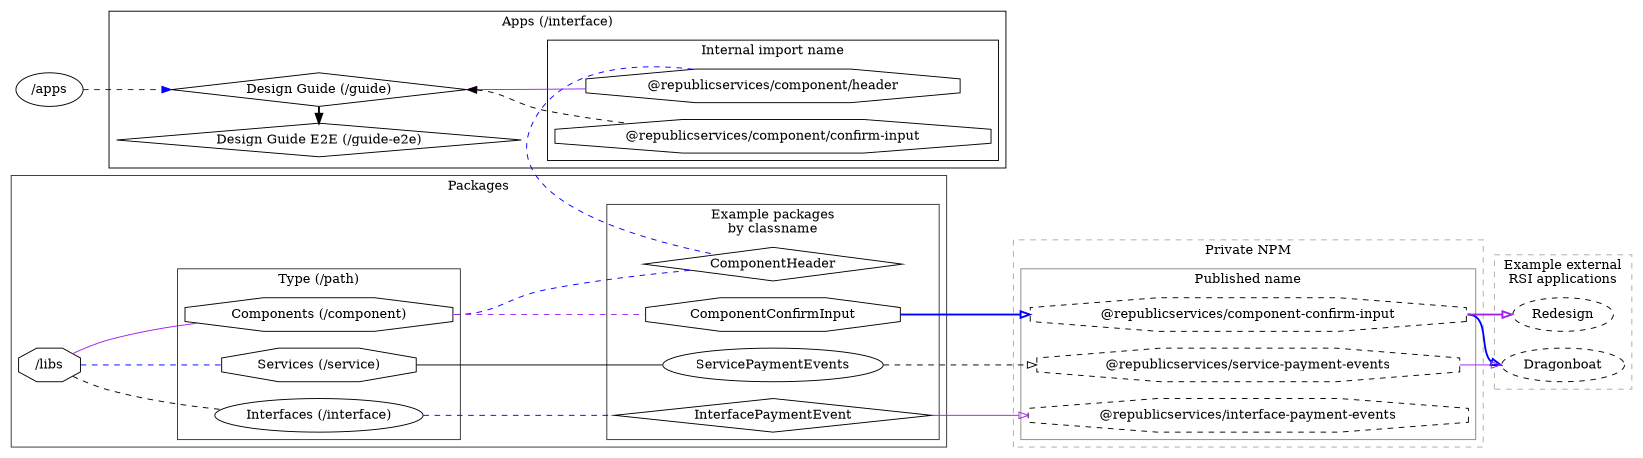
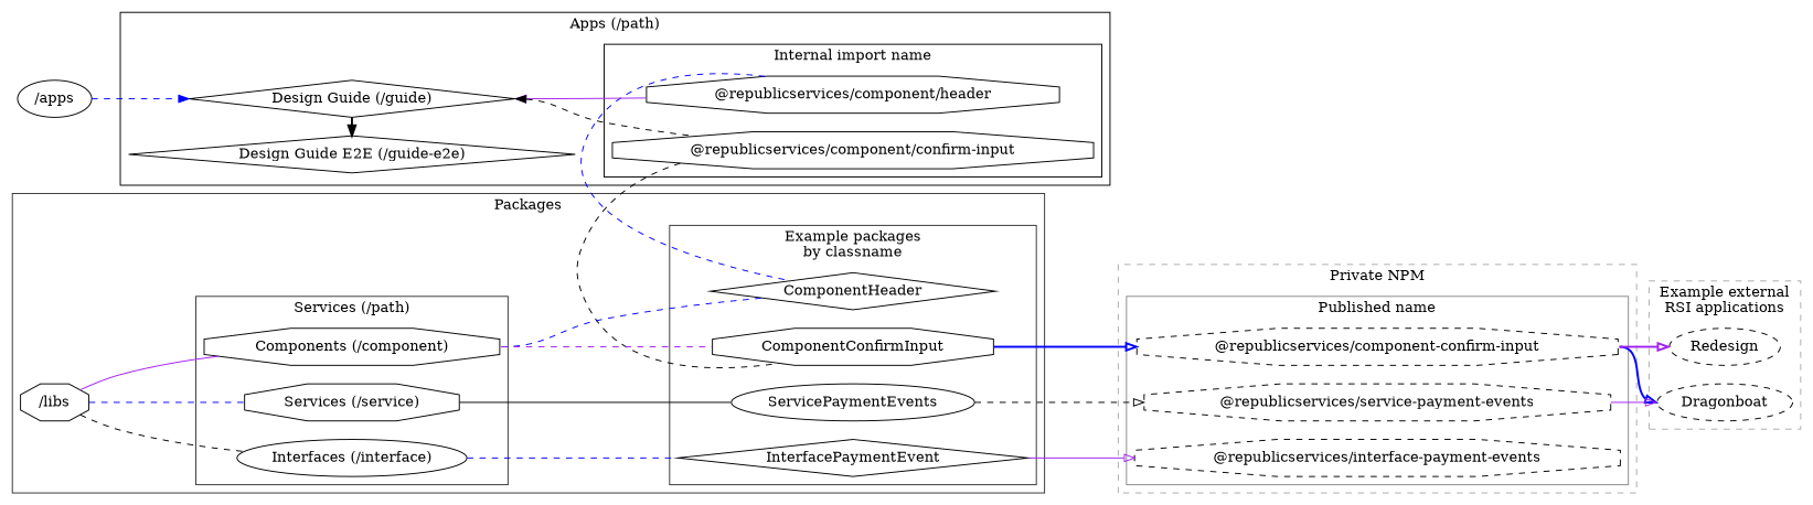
  strict digraph {
    concentrate=true
    labelloc=t
    newrank=true
    rankdir=LR
    ranker="tight-tree"
    node [shape=octagon]
    edge [arrowhead=o color=blue style=dashed dir=none]
    ComponentHeader [shape=diamond]
    ComponentConfirmInput
    n3 [label="@republicservices/component/header"]
    n4 [label="@republicservices/component/confirm-input"]
    n5 [label="Components (/component)"]
    n6 [label="Services (/service)"]
    n7 [label="Interfaces (/interface)" shape=ellipse]
    ServicePaymentEvents [shape=ellipse]
    InterfacePaymentEvent [shape=diamond]
    "/libs"
    n11 [label="@republicservices/component-confirm-input" style=dashed]
    n12 [label="@republicservices/service-payment-events" style=dashed]
    n13 [label="@republicservices/interface-payment-events" style=dashed]
    Dragonboat [shape=ellipse style=dashed]
    Redesign [shape=ellipse style=dashed]
    n16 [label="Design Guide (/guide)" shape=diamond]
    n17 [label="Design Guide E2E (/guide-e2e)" shape=diamond]
    "/apps" [shape=ellipse]
    subgraph sub_1 {
      rank=same
      ComponentHeader
      ComponentConfirmInput
      n3
      n4
    }
    subgraph cluster_2 {
      color="#333333"
      label=Packages
      "/libs"
      subgraph cluster_3 {
        color="#333333"
-       label="Type (/path)"
+       label="Services (/path)"
        rank=same
        n5
        n6
        n7
      }
      subgraph cluster_4 {
        color="#333333"
        label="Example packages\nby classname"
        rank=same
        ComponentHeader
        ComponentConfirmInput
        ServicePaymentEvents
        InterfacePaymentEvent
      }
    }
    subgraph cluster_5 {
      color="#aaaaaa"
      label="Private NPM"
      style=dashed
      subgraph cluster_6 {
        color="#888888"
        label="Published name"
        rank=same
        style=solid
        n11
        n12
        n13
      }
    }
    subgraph cluster_7 {
      color="#aaaaaa"
      label="Example external\nRSI applications"
      rank=same
      style=dashed
      Dragonboat
      Redesign
    }
    subgraph cluster_8 {
-     label="Apps (/interface)"
+     label="Apps (/path)"
      subgraph sub_9 {
        label="Apps (/path)"
        rank=same
        n16
        n17
      }
      subgraph cluster_10 {
        label="Internal import name"
        n3
        n4
      }
    }
    ComponentConfirmInput -> n11 [style=bold dir=""]
    n3 -> ComponentHeader
+   n4 -> ComponentConfirmInput [color=black]
    n5 -> ComponentHeader [tailport=e arrowhead=""]
    n5 -> ComponentConfirmInput [color=purple tailport=e arrowhead=""]
    n6 -> ServicePaymentEvents [color=black style=solid arrowhead=""]
    n7 -> InterfacePaymentEvent [arrowhead=""]
    ServicePaymentEvents -> n12 [color=black dir=""]
    InterfacePaymentEvent -> n13 [color=purple style=solid dir=""]
    "/libs" -> n5 [color=purple style=solid arrowhead=""]
    "/libs" -> n6 [arrowhead=""]
    "/libs" -> n7 [color=black arrowhead=""]
    n11 -> Dragonboat [headport=w style=bold tailport=e dir=""]
    n11 -> Redesign [color=purple headport=w style=bold tailport=e dir=""]
    n12 -> Dragonboat [color=purple headport=w style=solid dir=""]
    n16 -> n3 [color=purple dir=back style=solid tailport=e]
    n16 -> n4 [color=black dir=back tailport=e]
    n17 -> n16 [color=black dir=back style=bold]
    "/apps" -> n16 [arrowhead="" dir=""]
  }
